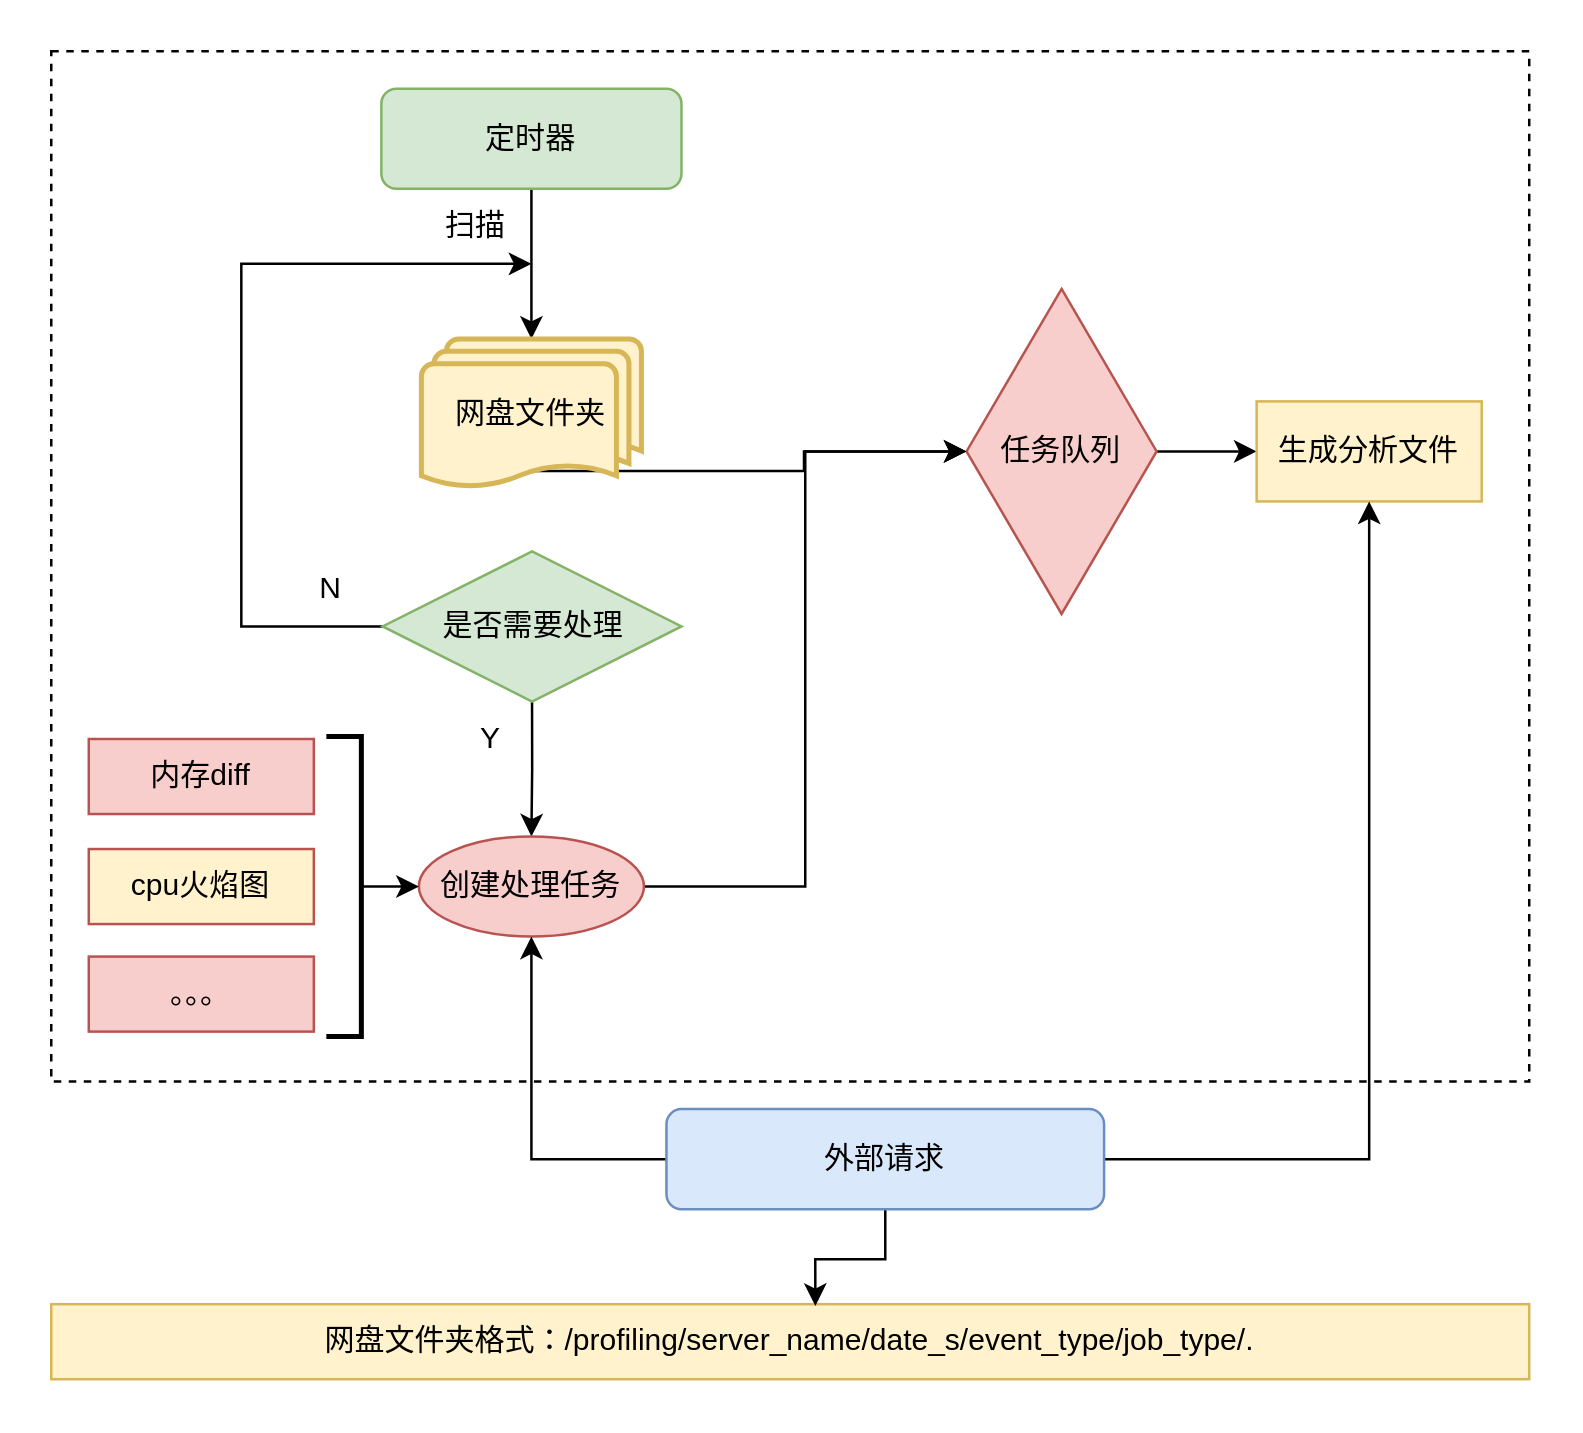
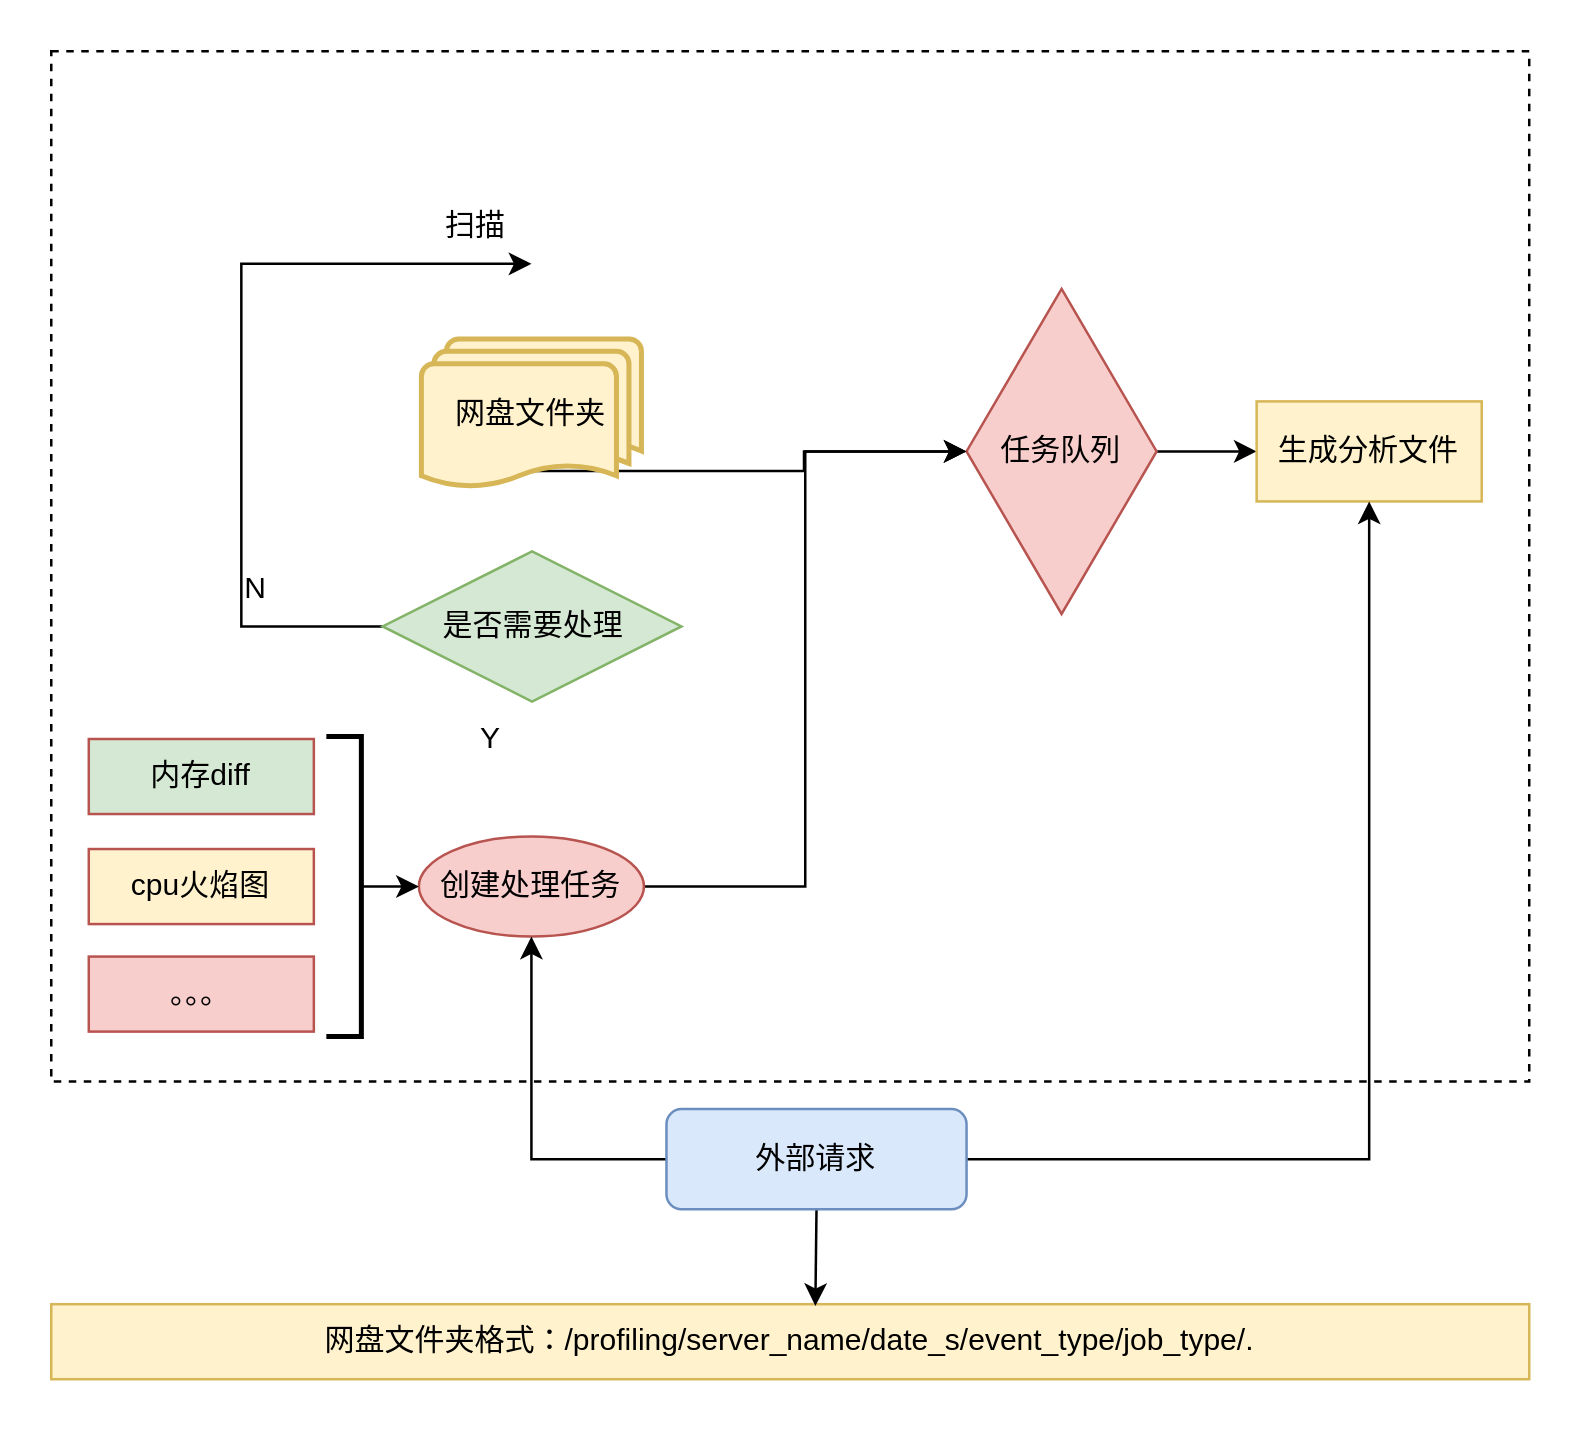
  <mxCell id="0" />
  <mxCell id="1" parent="0" />
  <mxCell id="2" value="" style="rounded=0;whiteSpace=wrap;html=1;fillColor=#FFFFFF;dashed=1;" vertex="1" parent="1"><mxGeometry x="20" y="20" width="591" height="412" as="geometry" /></mxCell>
- <mxCell id="3" style="edgeStyle=orthogonalEdgeStyle;rounded=0;orthogonalLoop=1;jettySize=auto;html=1;exitX=0.5;exitY=1;exitDx=0;exitDy=0;entryX=0.5;entryY=0;entryDx=0;entryDy=0;entryPerimeter=0;" edge="1" parent="1" source="4" target="8"><mxGeometry relative="1" as="geometry" /></mxCell>
- <mxCell id="4" value="定时器" style="rounded=1;whiteSpace=wrap;html=1;fontSize=12;glass=0;strokeWidth=1;shadow=0;fillColor=#d5e8d4;strokeColor=#82b366;" vertex="1" parent="1"><mxGeometry x="152" y="35" width="120" height="40" as="geometry" /></mxCell>
- <mxCell id="5" value="内存diff" style="rounded=0;whiteSpace=wrap;html=1;fillColor=#f8cecc;strokeColor=#b85450;" vertex="1" parent="1"><mxGeometry x="35" y="295" width="90" height="30" as="geometry" /></mxCell>
+ <mxCell id="5" value="内存diff" style="rounded=0;whiteSpace=wrap;html=1;fillColor=#d5e8d4;strokeColor=#b85450;" vertex="1" parent="1"><mxGeometry x="35" y="295" width="90" height="30" as="geometry" /></mxCell>
  <mxCell id="6" value="cpu火焰图" style="rounded=0;whiteSpace=wrap;html=1;fillColor=#fff2cc;strokeColor=#b85450;" vertex="1" parent="1"><mxGeometry x="35" y="339" width="90" height="30" as="geometry" /></mxCell>
  <mxCell id="7" style="edgeStyle=orthogonalEdgeStyle;rounded=0;orthogonalLoop=1;jettySize=auto;html=1;exitX=0.5;exitY=0.88;exitDx=0;exitDy=0;exitPerimeter=0;" edge="1" parent="1" source="8" target="10"><mxGeometry relative="1" as="geometry" /></mxCell>
  <mxCell id="8" value="网盘文件夹" style="strokeWidth=2;html=1;shape=mxgraph.flowchart.multi-document;whiteSpace=wrap;fillColor=#fff2cc;strokeColor=#d6b656;" vertex="1" parent="1"><mxGeometry x="168" y="135" width="88" height="60" as="geometry" /></mxCell>
  <mxCell id="9" style="edgeStyle=orthogonalEdgeStyle;rounded=0;orthogonalLoop=1;jettySize=auto;html=1;exitX=1;exitY=0.5;exitDx=0;exitDy=0;entryX=0;entryY=0.5;entryDx=0;entryDy=0;" edge="1" parent="1" source="10" target="17"><mxGeometry relative="1" as="geometry" /></mxCell>
  <mxCell id="10" value="任务队列" style="rhombus;whiteSpace=wrap;html=1;fontSize=12;glass=0;strokeWidth=1;shadow=0;fillColor=#f8cecc;strokeColor=#b85450;" vertex="1" parent="1"><mxGeometry x="386" y="115" width="76" height="130" as="geometry" /></mxCell>
  <mxCell id="11" value="扫描" style="text;html=1;strokeColor=none;fillColor=none;align=center;verticalAlign=middle;whiteSpace=wrap;rounded=0;" vertex="1" parent="1"><mxGeometry x="170" y="80" width="40" height="20" as="geometry" /></mxCell>
  <mxCell id="12" style="edgeStyle=orthogonalEdgeStyle;rounded=0;orthogonalLoop=1;jettySize=auto;html=1;exitX=0;exitY=0.5;exitDx=0;exitDy=0;" edge="1" parent="1" source="14"><mxGeometry relative="1" as="geometry"><mxPoint x="212" y="105" as="targetPoint" /><Array as="points"><mxPoint x="96" y="250" /><mxPoint x="96" y="105" /></Array></mxGeometry></mxCell>
- <mxCell id="13" style="edgeStyle=orthogonalEdgeStyle;rounded=0;orthogonalLoop=1;jettySize=auto;html=1;exitX=0.5;exitY=1;exitDx=0;exitDy=0;entryX=0.5;entryY=0;entryDx=0;entryDy=0;" edge="1" parent="1" source="14" target="19"><mxGeometry relative="1" as="geometry" /></mxCell>
  <mxCell id="14" value="是否需要处理" style="rhombus;whiteSpace=wrap;html=1;fillColor=#d5e8d4;strokeColor=#82b366;" vertex="1" parent="1"><mxGeometry x="152.5" y="220" width="119.5" height="60" as="geometry" /></mxCell>
- <mxCell id="15" value="N" style="text;html=1;strokeColor=none;fillColor=none;align=center;verticalAlign=middle;whiteSpace=wrap;rounded=0;" vertex="1" parent="1"><mxGeometry x="112" y="225" width="40" height="20" as="geometry" /></mxCell>
+ <mxCell id="15" value="N" style="text;html=1;strokeColor=none;fillColor=none;align=center;verticalAlign=middle;whiteSpace=wrap;rounded=0;" vertex="1" parent="1"><mxGeometry x="82" y="225" width="40" height="20" as="geometry" /></mxCell>
  <mxCell id="16" value="Y" style="text;html=1;strokeColor=none;fillColor=none;align=center;verticalAlign=middle;whiteSpace=wrap;rounded=0;" vertex="1" parent="1"><mxGeometry x="176" y="285" width="40" height="20" as="geometry" /></mxCell>
  <mxCell id="17" value="生成分析文件" style="rounded=0;whiteSpace=wrap;html=1;fillColor=#fff2cc;strokeColor=#d6b656;" vertex="1" parent="1"><mxGeometry x="502" y="160" width="90" height="40" as="geometry" /></mxCell>
  <mxCell id="18" style="edgeStyle=orthogonalEdgeStyle;rounded=0;orthogonalLoop=1;jettySize=auto;html=1;exitX=1;exitY=0.5;exitDx=0;exitDy=0;entryX=0;entryY=0.5;entryDx=0;entryDy=0;" edge="1" parent="1" source="19" target="10"><mxGeometry relative="1" as="geometry" /></mxCell>
  <mxCell id="19" value="创建处理任务" style="ellipse;whiteSpace=wrap;html=1;fillColor=#f8cecc;strokeColor=#b85450;" vertex="1" parent="1"><mxGeometry x="167" y="334" width="90" height="40" as="geometry" /></mxCell>
  <mxCell id="20" style="edgeStyle=orthogonalEdgeStyle;rounded=0;orthogonalLoop=1;jettySize=auto;html=1;exitX=0;exitY=0.5;exitDx=0;exitDy=0;exitPerimeter=0;entryX=0;entryY=0.5;entryDx=0;entryDy=0;" edge="1" parent="1" source="21" target="19"><mxGeometry relative="1" as="geometry" /></mxCell>
  <mxCell id="21" value="" style="strokeWidth=2;html=1;shape=mxgraph.flowchart.annotation_1;align=left;pointerEvents=1;rotation=-180;" vertex="1" parent="1"><mxGeometry x="130" y="294" width="14" height="120" as="geometry" /></mxCell>
  <mxCell id="22" value="。。。" style="rounded=0;whiteSpace=wrap;html=1;fillColor=#f8cecc;strokeColor=#b85450;" vertex="1" parent="1"><mxGeometry x="35" y="382" width="90" height="30" as="geometry" /></mxCell>
  <mxCell id="23" value="网盘文件夹格式：/profiling/server_name/date_s/event_type/job_type/." style="rounded=0;whiteSpace=wrap;html=1;fillColor=#fff2cc;strokeColor=#d6b656;" vertex="1" parent="1"><mxGeometry x="20" y="521" width="591" height="30" as="geometry" /></mxCell>
  <mxCell id="24" style="edgeStyle=orthogonalEdgeStyle;rounded=0;orthogonalLoop=1;jettySize=auto;html=1;exitX=1;exitY=0.5;exitDx=0;exitDy=0;entryX=0.5;entryY=1;entryDx=0;entryDy=0;" edge="1" parent="1" source="27" target="17"><mxGeometry relative="1" as="geometry" /></mxCell>
  <mxCell id="25" style="edgeStyle=orthogonalEdgeStyle;rounded=0;orthogonalLoop=1;jettySize=auto;html=1;exitX=0;exitY=0.5;exitDx=0;exitDy=0;entryX=0.5;entryY=1;entryDx=0;entryDy=0;" edge="1" parent="1" source="27" target="19"><mxGeometry relative="1" as="geometry" /></mxCell>
  <mxCell id="26" style="edgeStyle=orthogonalEdgeStyle;rounded=0;orthogonalLoop=1;jettySize=auto;html=1;exitX=0.5;exitY=1;exitDx=0;exitDy=0;entryX=0.517;entryY=0.024;entryDx=0;entryDy=0;entryPerimeter=0;" edge="1" parent="1" source="27" target="23"><mxGeometry relative="1" as="geometry" /></mxCell>
- <mxCell id="27" value="外部请求" style="rounded=1;whiteSpace=wrap;html=1;fontSize=12;glass=0;strokeWidth=1;shadow=0;fillColor=#dae8fc;strokeColor=#6c8ebf;" vertex="1" parent="1"><mxGeometry x="266" y="443" width="175" height="40" as="geometry" /></mxCell>
+ <mxCell id="27" value="外部请求" style="rounded=1;whiteSpace=wrap;html=1;fontSize=12;glass=0;strokeWidth=1;shadow=0;fillColor=#dae8fc;strokeColor=#6c8ebf;" vertex="1" parent="1"><mxGeometry x="266" y="443" width="120" height="40" as="geometry" /></mxCell>
